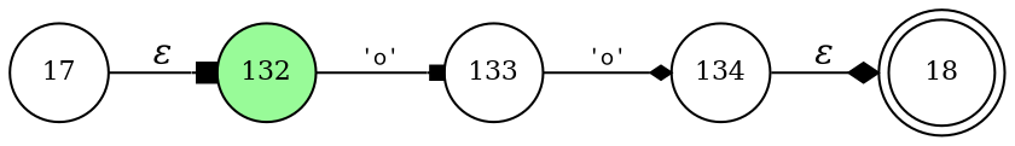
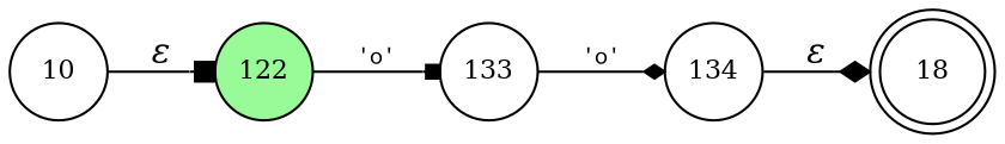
  digraph {
    rankdir=LR
    node [fillcolor=white fixedsize=true fontsize=11 shape=circle style=filled peripheries=1]
    edge [arrowhead=box fontname="Times-Italic"]
    n1 [label=18 shape=doublecircle width=.6 peripheries=""]
-   n2 [label=17 width=.55]
-   n3 [fillcolor=palegreen label=132 width=.55]
+   n2 [label=10 width=.55]
+   n3 [fillcolor=palegreen label=122 width=.55]
    n4 [label=133 width=.55]
    n5 [label=134 width=.55]
    n2 -> n3 [label="&epsilon;"]
    n3 -> n4 [arrowsize=.7 fontname=Courier fontsize=11 label="'o'"]
    n4 -> n5 [arrowhead=diamond arrowsize=.7 fontname=Courier fontsize=11 label="'o'"]
    n5 -> n1 [arrowhead=diamond label="&epsilon;"]
  }
